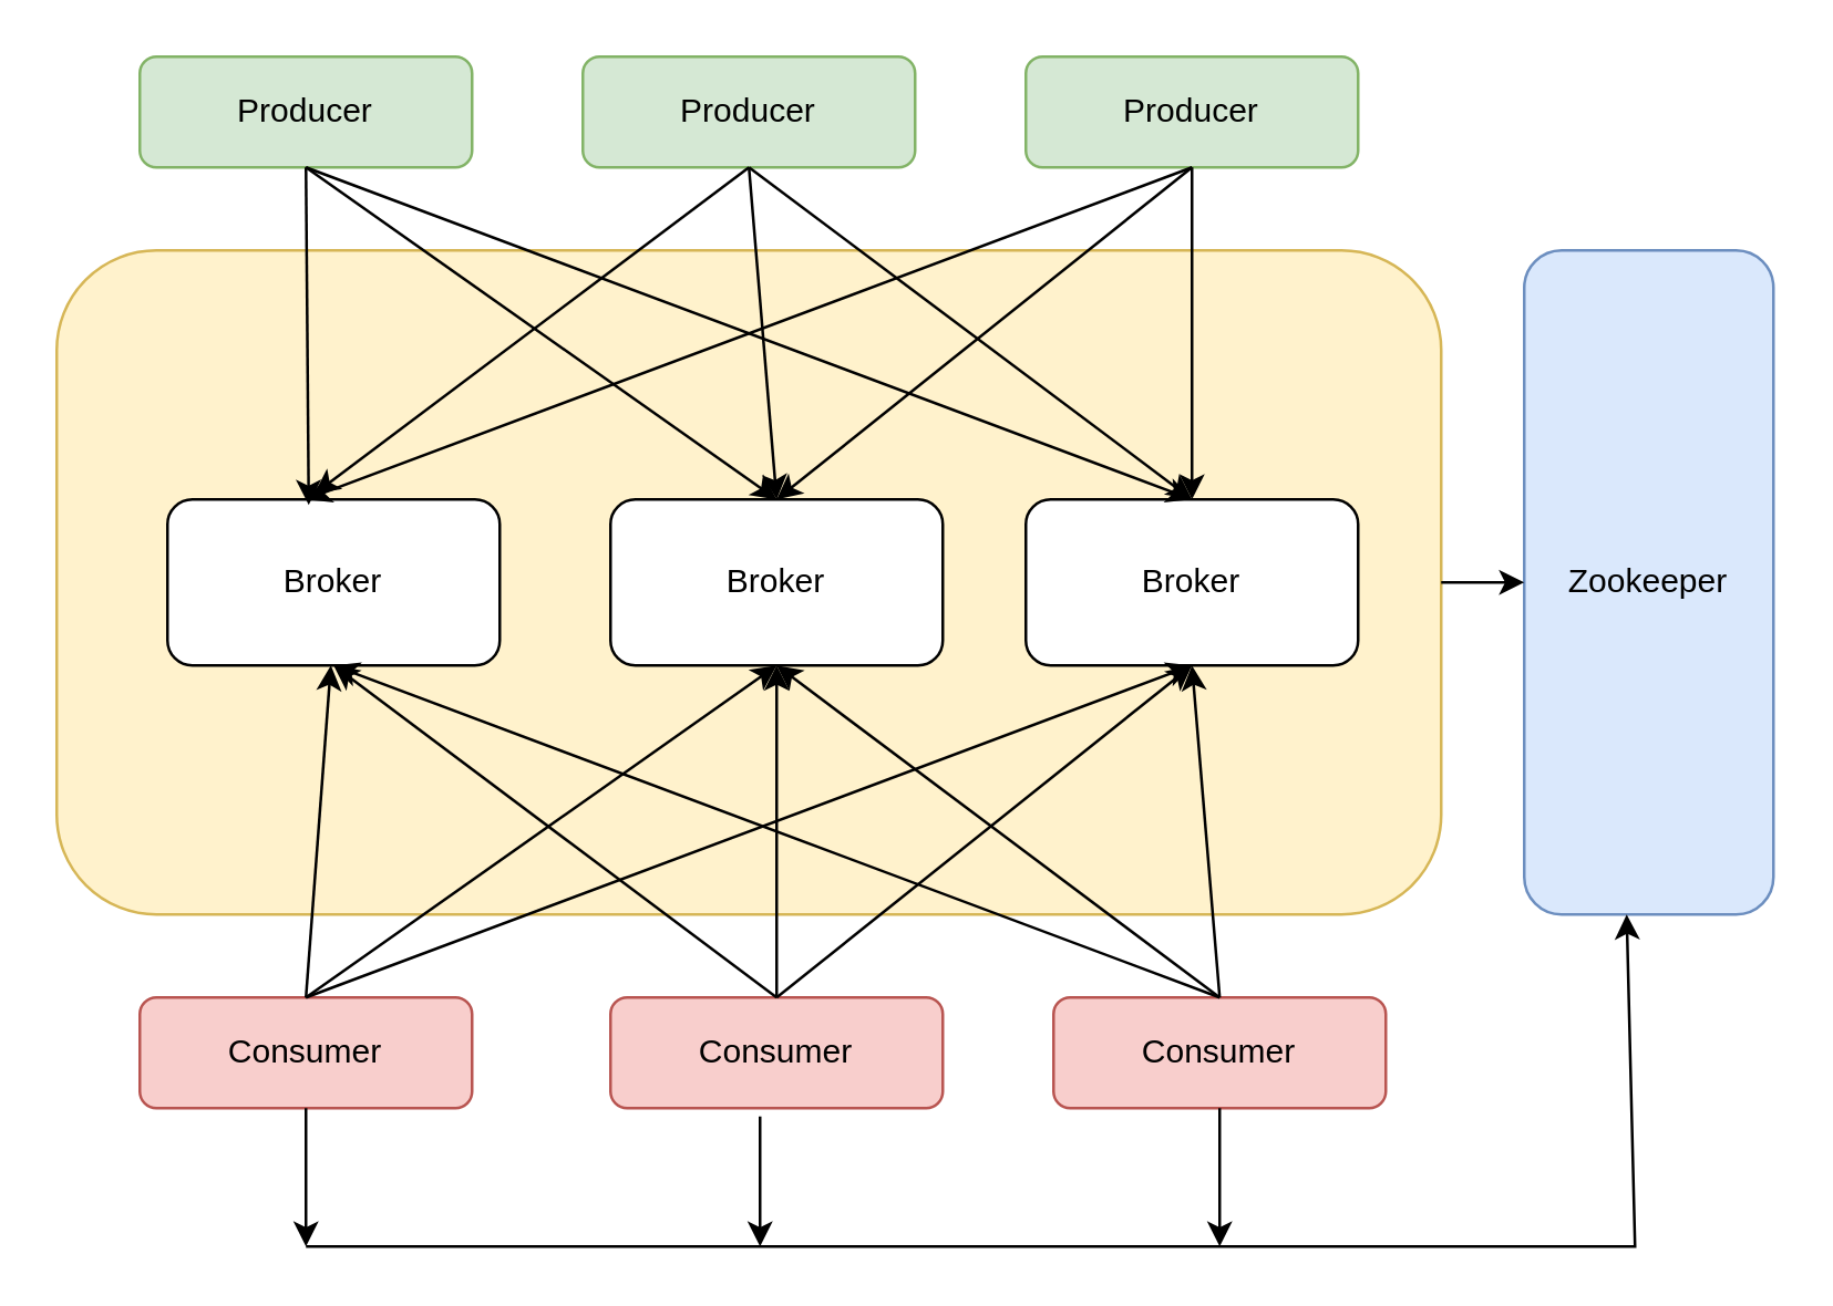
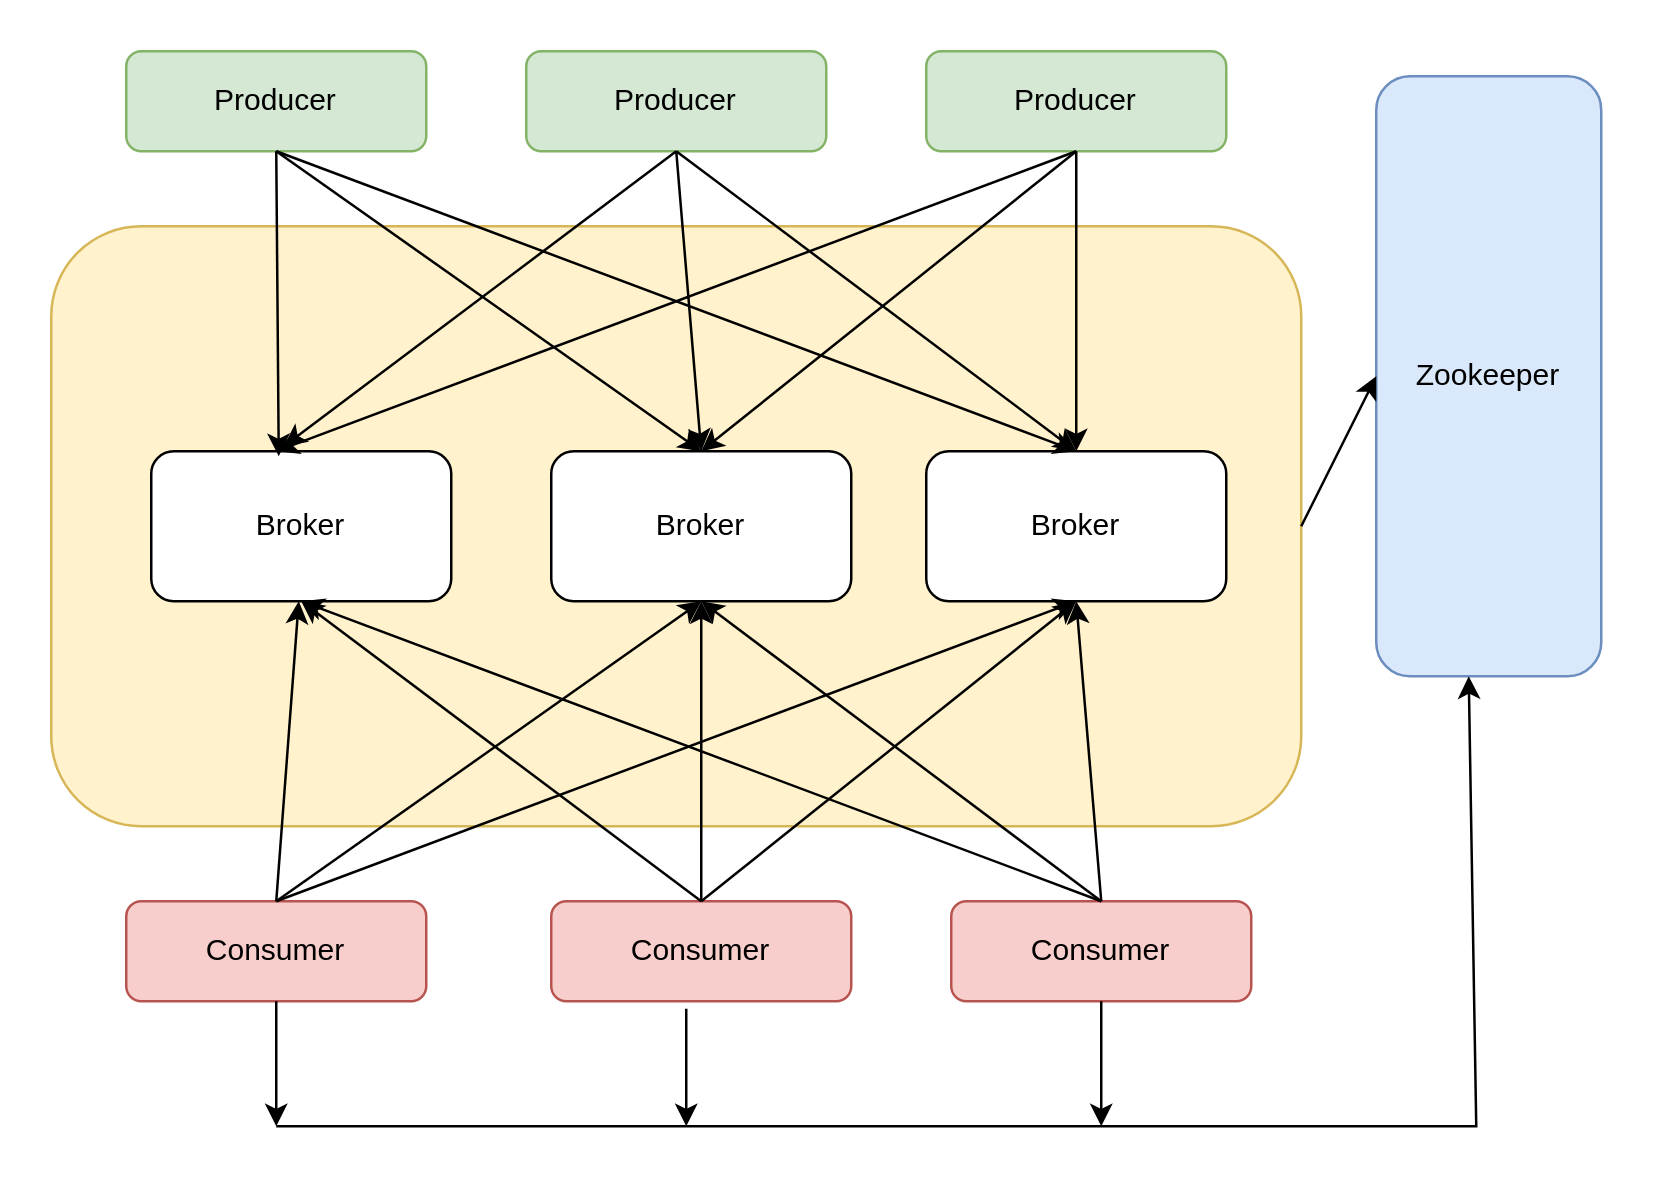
  <mxCell id="0" />
  <mxCell id="1" parent="0" />
  <mxCell id="2" value="" style="rounded=1;whiteSpace=wrap;html=1;fillColor=#fff2cc;strokeColor=#d6b656;" vertex="1" parent="1"><mxGeometry x="20" y="90" width="500" height="240" as="geometry" /></mxCell>
  <mxCell id="3" value="Broker" style="rounded=1;whiteSpace=wrap;html=1;" vertex="1" parent="1"><mxGeometry x="60" y="180" width="120" height="60" as="geometry" /></mxCell>
  <mxCell id="4" value="Broker" style="rounded=1;whiteSpace=wrap;html=1;" vertex="1" parent="1"><mxGeometry x="220" y="180" width="120" height="60" as="geometry" /></mxCell>
  <mxCell id="5" value="Broker" style="rounded=1;whiteSpace=wrap;html=1;" vertex="1" parent="1"><mxGeometry x="370" y="180" width="120" height="60" as="geometry" /></mxCell>
- <mxCell id="6" value="Zookeeper" style="rounded=1;whiteSpace=wrap;html=1;fillColor=#dae8fc;strokeColor=#6c8ebf;" vertex="1" parent="1"><mxGeometry x="550" y="90" width="90" height="240" as="geometry" /></mxCell>
+ <mxCell id="6" value="Zookeeper" style="rounded=1;whiteSpace=wrap;html=1;fillColor=#dae8fc;strokeColor=#6c8ebf;" vertex="1" parent="1"><mxGeometry x="550" y="30" width="90" height="240" as="geometry" /></mxCell>
  <mxCell id="7" value="Producer" style="rounded=1;whiteSpace=wrap;html=1;fillColor=#d5e8d4;strokeColor=#82b366;" vertex="1" parent="1"><mxGeometry x="50" y="20" width="120" height="40" as="geometry" /></mxCell>
  <mxCell id="8" value="Producer" style="rounded=1;whiteSpace=wrap;html=1;fillColor=#d5e8d4;strokeColor=#82b366;" vertex="1" parent="1"><mxGeometry x="210" y="20" width="120" height="40" as="geometry" /></mxCell>
  <mxCell id="9" value="Producer" style="rounded=1;whiteSpace=wrap;html=1;fillColor=#d5e8d4;strokeColor=#82b366;" vertex="1" parent="1"><mxGeometry x="370" y="20" width="120" height="40" as="geometry" /></mxCell>
  <mxCell id="10" value="Consumer" style="rounded=1;whiteSpace=wrap;html=1;fillColor=#f8cecc;strokeColor=#b85450;" vertex="1" parent="1"><mxGeometry x="50" y="360" width="120" height="40" as="geometry" /></mxCell>
  <mxCell id="11" value="Consumer" style="rounded=1;whiteSpace=wrap;html=1;fillColor=#f8cecc;strokeColor=#b85450;" vertex="1" parent="1"><mxGeometry x="220" y="360" width="120" height="40" as="geometry" /></mxCell>
  <mxCell id="12" value="Consumer" style="rounded=1;whiteSpace=wrap;html=1;fillColor=#f8cecc;strokeColor=#b85450;" vertex="1" parent="1"><mxGeometry x="380" y="360" width="120" height="40" as="geometry" /></mxCell>
  <mxCell id="13" value="" style="endArrow=classic;html=1;rounded=0;exitX=0.5;exitY=1;exitDx=0;exitDy=0;entryX=0.425;entryY=0.033;entryDx=0;entryDy=0;entryPerimeter=0;" edge="1" parent="1" source="7" target="3"><mxGeometry width="50" height="50" relative="1" as="geometry"><mxPoint x="270" y="180" as="sourcePoint" /><mxPoint x="320" y="130" as="targetPoint" /></mxGeometry></mxCell>
  <mxCell id="14" value="" style="endArrow=classic;html=1;rounded=0;exitX=0.5;exitY=1;exitDx=0;exitDy=0;entryX=0.5;entryY=0;entryDx=0;entryDy=0;" edge="1" parent="1" source="7" target="4"><mxGeometry width="50" height="50" relative="1" as="geometry"><mxPoint x="120" y="70" as="sourcePoint" /><mxPoint x="121" y="192" as="targetPoint" /></mxGeometry></mxCell>
  <mxCell id="15" value="" style="endArrow=classic;html=1;rounded=0;exitX=0.5;exitY=1;exitDx=0;exitDy=0;entryX=0.5;entryY=0;entryDx=0;entryDy=0;" edge="1" parent="1" source="7" target="5"><mxGeometry width="50" height="50" relative="1" as="geometry"><mxPoint x="120" y="70" as="sourcePoint" /><mxPoint x="290" y="190" as="targetPoint" /></mxGeometry></mxCell>
  <mxCell id="16" value="" style="endArrow=classic;html=1;rounded=0;exitX=0.5;exitY=1;exitDx=0;exitDy=0;entryX=0.5;entryY=0;entryDx=0;entryDy=0;" edge="1" parent="1" source="8" target="4"><mxGeometry width="50" height="50" relative="1" as="geometry"><mxPoint x="130" y="80" as="sourcePoint" /><mxPoint x="300" y="200" as="targetPoint" /></mxGeometry></mxCell>
  <mxCell id="17" value="" style="endArrow=classic;html=1;rounded=0;exitX=0.5;exitY=1;exitDx=0;exitDy=0;" edge="1" parent="1" source="8"><mxGeometry width="50" height="50" relative="1" as="geometry"><mxPoint x="280" y="70" as="sourcePoint" /><mxPoint x="430" y="180" as="targetPoint" /></mxGeometry></mxCell>
  <mxCell id="18" value="" style="endArrow=classic;html=1;rounded=0;exitX=0.5;exitY=1;exitDx=0;exitDy=0;entryX=0.442;entryY=-0.033;entryDx=0;entryDy=0;entryPerimeter=0;" edge="1" parent="1" source="8" target="3"><mxGeometry width="50" height="50" relative="1" as="geometry"><mxPoint x="280" y="70" as="sourcePoint" /><mxPoint x="440" y="190" as="targetPoint" /></mxGeometry></mxCell>
  <mxCell id="19" value="" style="endArrow=classic;html=1;rounded=0;exitX=0.5;exitY=1;exitDx=0;exitDy=0;entryX=0.5;entryY=0;entryDx=0;entryDy=0;" edge="1" parent="1" source="9" target="5"><mxGeometry width="50" height="50" relative="1" as="geometry"><mxPoint x="280" y="70" as="sourcePoint" /><mxPoint x="440" y="190" as="targetPoint" /></mxGeometry></mxCell>
  <mxCell id="20" value="" style="endArrow=classic;html=1;rounded=0;exitX=0.5;exitY=1;exitDx=0;exitDy=0;entryX=0.5;entryY=0;entryDx=0;entryDy=0;" edge="1" parent="1" source="9" target="4"><mxGeometry width="50" height="50" relative="1" as="geometry"><mxPoint x="440" y="70" as="sourcePoint" /><mxPoint x="440" y="190" as="targetPoint" /></mxGeometry></mxCell>
  <mxCell id="21" value="" style="endArrow=classic;html=1;rounded=0;exitX=0.5;exitY=1;exitDx=0;exitDy=0;" edge="1" parent="1" source="9"><mxGeometry width="50" height="50" relative="1" as="geometry"><mxPoint x="440" y="70" as="sourcePoint" /><mxPoint x="110" y="180" as="targetPoint" /></mxGeometry></mxCell>
  <mxCell id="22" value="" style="endArrow=classic;html=1;rounded=0;exitX=0.5;exitY=0;exitDx=0;exitDy=0;" edge="1" parent="1" source="10"><mxGeometry width="50" height="50" relative="1" as="geometry"><mxPoint x="120" y="70" as="sourcePoint" /><mxPoint x="119" y="240" as="targetPoint" /></mxGeometry></mxCell>
  <mxCell id="23" value="" style="endArrow=classic;html=1;rounded=0;exitX=0.5;exitY=0;exitDx=0;exitDy=0;entryX=0.5;entryY=1;entryDx=0;entryDy=0;" edge="1" parent="1" source="10" target="4"><mxGeometry width="50" height="50" relative="1" as="geometry"><mxPoint x="120" y="370" as="sourcePoint" /><mxPoint x="129" y="250" as="targetPoint" /></mxGeometry></mxCell>
  <mxCell id="24" value="" style="endArrow=classic;html=1;rounded=0;exitX=0.5;exitY=0;exitDx=0;exitDy=0;entryX=0.5;entryY=1;entryDx=0;entryDy=0;" edge="1" parent="1" source="10" target="5"><mxGeometry width="50" height="50" relative="1" as="geometry"><mxPoint x="120" y="370" as="sourcePoint" /><mxPoint x="290" y="250" as="targetPoint" /></mxGeometry></mxCell>
  <mxCell id="25" value="" style="endArrow=classic;html=1;rounded=0;exitX=0.5;exitY=0;exitDx=0;exitDy=0;entryX=0.5;entryY=1;entryDx=0;entryDy=0;" edge="1" parent="1" source="11" target="4"><mxGeometry width="50" height="50" relative="1" as="geometry"><mxPoint x="120" y="370" as="sourcePoint" /><mxPoint x="440" y="250" as="targetPoint" /></mxGeometry></mxCell>
  <mxCell id="26" value="" style="endArrow=classic;html=1;rounded=0;exitX=0.5;exitY=0;exitDx=0;exitDy=0;entryX=0.5;entryY=1;entryDx=0;entryDy=0;" edge="1" parent="1" source="11" target="5"><mxGeometry width="50" height="50" relative="1" as="geometry"><mxPoint x="130" y="380" as="sourcePoint" /><mxPoint x="450" y="260" as="targetPoint" /></mxGeometry></mxCell>
  <mxCell id="27" value="" style="endArrow=classic;html=1;rounded=0;exitX=0.5;exitY=0;exitDx=0;exitDy=0;entryX=0.5;entryY=1;entryDx=0;entryDy=0;" edge="1" parent="1" source="11" target="3"><mxGeometry width="50" height="50" relative="1" as="geometry"><mxPoint x="290" y="370" as="sourcePoint" /><mxPoint x="440" y="250" as="targetPoint" /></mxGeometry></mxCell>
  <mxCell id="28" value="" style="endArrow=classic;html=1;rounded=0;exitX=0.5;exitY=0;exitDx=0;exitDy=0;entryX=0.5;entryY=1;entryDx=0;entryDy=0;" edge="1" parent="1" source="12" target="3"><mxGeometry width="50" height="50" relative="1" as="geometry"><mxPoint x="290" y="370" as="sourcePoint" /><mxPoint x="130" y="250" as="targetPoint" /></mxGeometry></mxCell>
  <mxCell id="29" value="" style="endArrow=classic;html=1;rounded=0;exitX=0.5;exitY=0;exitDx=0;exitDy=0;entryX=0.5;entryY=1;entryDx=0;entryDy=0;" edge="1" parent="1" source="12" target="5"><mxGeometry width="50" height="50" relative="1" as="geometry"><mxPoint x="450" y="370" as="sourcePoint" /><mxPoint x="130" y="250" as="targetPoint" /></mxGeometry></mxCell>
  <mxCell id="30" value="" style="endArrow=classic;html=1;rounded=0;exitX=0.5;exitY=0;exitDx=0;exitDy=0;entryX=0.5;entryY=1;entryDx=0;entryDy=0;" edge="1" parent="1" source="12" target="4"><mxGeometry width="50" height="50" relative="1" as="geometry"><mxPoint x="450" y="370" as="sourcePoint" /><mxPoint x="440" y="250" as="targetPoint" /></mxGeometry></mxCell>
  <mxCell id="31" value="" style="endArrow=classic;html=1;rounded=0;exitX=0.5;exitY=1;exitDx=0;exitDy=0;" edge="1" parent="1" source="10"><mxGeometry width="50" height="50" relative="1" as="geometry"><mxPoint x="270" y="380" as="sourcePoint" /><mxPoint x="110" y="450" as="targetPoint" /></mxGeometry></mxCell>
  <mxCell id="32" value="" style="endArrow=classic;html=1;rounded=0;exitX=0.45;exitY=1.075;exitDx=0;exitDy=0;exitPerimeter=0;" edge="1" parent="1" source="11"><mxGeometry width="50" height="50" relative="1" as="geometry"><mxPoint x="120" y="410" as="sourcePoint" /><mxPoint x="274" y="450" as="targetPoint" /></mxGeometry></mxCell>
  <mxCell id="33" value="" style="endArrow=classic;html=1;rounded=0;exitX=0.5;exitY=1;exitDx=0;exitDy=0;" edge="1" parent="1" source="12"><mxGeometry width="50" height="50" relative="1" as="geometry"><mxPoint x="130" y="420" as="sourcePoint" /><mxPoint x="440" y="450" as="targetPoint" /></mxGeometry></mxCell>
  <mxCell id="34" value="" style="endArrow=classic;html=1;rounded=0;entryX=0.411;entryY=1;entryDx=0;entryDy=0;entryPerimeter=0;" edge="1" parent="1" target="6"><mxGeometry width="50" height="50" relative="1" as="geometry"><mxPoint x="110" y="450" as="sourcePoint" /><mxPoint x="320" y="330" as="targetPoint" /><Array as="points"><mxPoint x="590" y="450" /></Array></mxGeometry></mxCell>
  <mxCell id="35" value="" style="endArrow=classic;html=1;rounded=0;exitX=1;exitY=0.5;exitDx=0;exitDy=0;entryX=0;entryY=0.5;entryDx=0;entryDy=0;" edge="1" parent="1" source="2" target="6"><mxGeometry width="50" height="50" relative="1" as="geometry"><mxPoint x="270" y="180" as="sourcePoint" /><mxPoint x="320" y="130" as="targetPoint" /></mxGeometry></mxCell>
